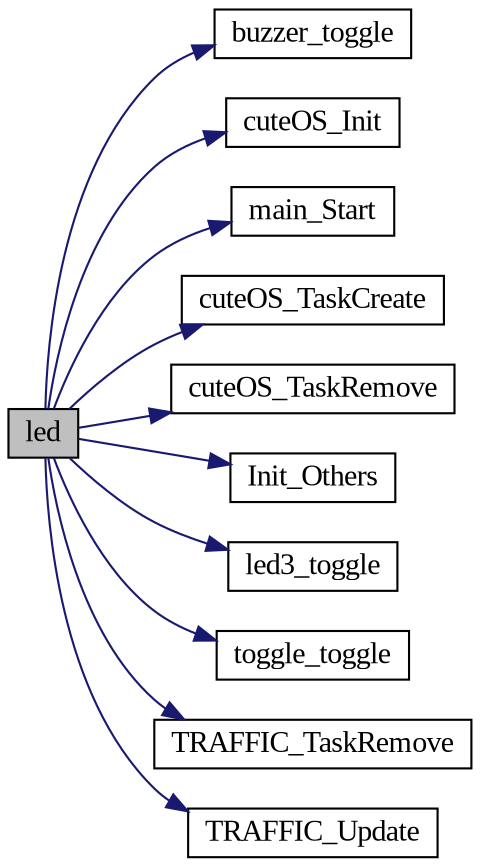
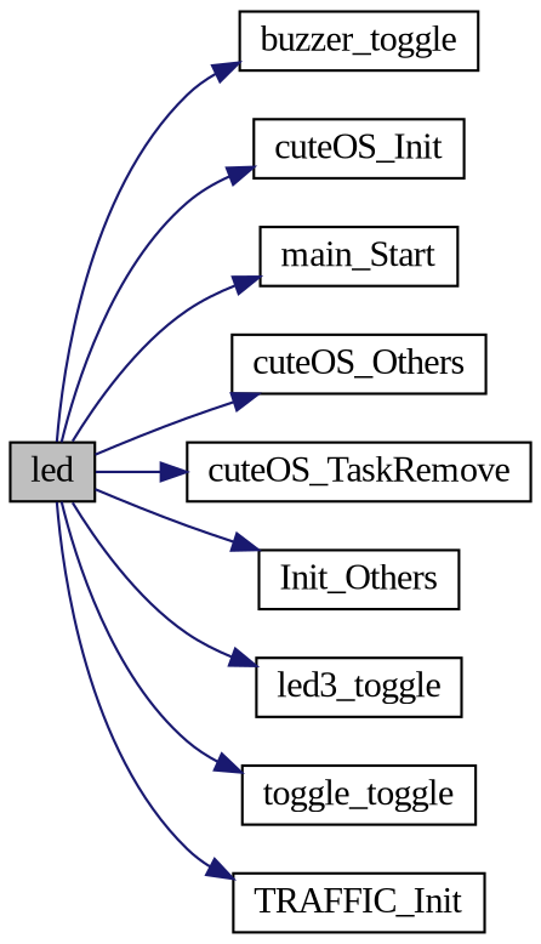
  digraph {
    fontname="Liberation Serif"
    rankdir=LR
    node [color=black fillcolor=white fontname="Liberation Serif" fontsize=14 shape=record style=filled]
    edge [color=midnightblue fontname="Liberation Serif" fontsize=14 labelfontname=Helvetica labelfontsize=14 style=solid]
    n1 [fillcolor=grey75 fontcolor=black height=0.2 label=led width=0.4]
    n2 [height=0.2 label=buzzer_toggle width=0.4]
    n3 [height=0.2 label=cuteOS_Init width=0.4]
    n4 [height=0.2 label=main_Start width=0.4]
-   n5 [height=0.2 label=cuteOS_TaskCreate width=0.4]
+   n5 [height=0.2 label=cuteOS_Others width=0.4]
    n6 [height=0.2 label=cuteOS_TaskRemove width=0.4]
    n7 [height=0.2 label=Init_Others width=0.4]
    n8 [height=0.2 label=led3_toggle width=0.4]
    n9 [height=0.2 label=toggle_toggle width=0.4]
-   n10 [height=0.2 label=TRAFFIC_TaskRemove width=0.4]
-   n11 [height=0.2 label=TRAFFIC_Update width=0.4]
+   n10 [height=0.2 label=TRAFFIC_Init width=0.4]
    n1 -> n2
    n1 -> n3
    n1 -> n4
    n1 -> n5
    n1 -> n6
    n1 -> n7
    n1 -> n8
    n1 -> n9
    n1 -> n10
-   n1 -> n11
  }
